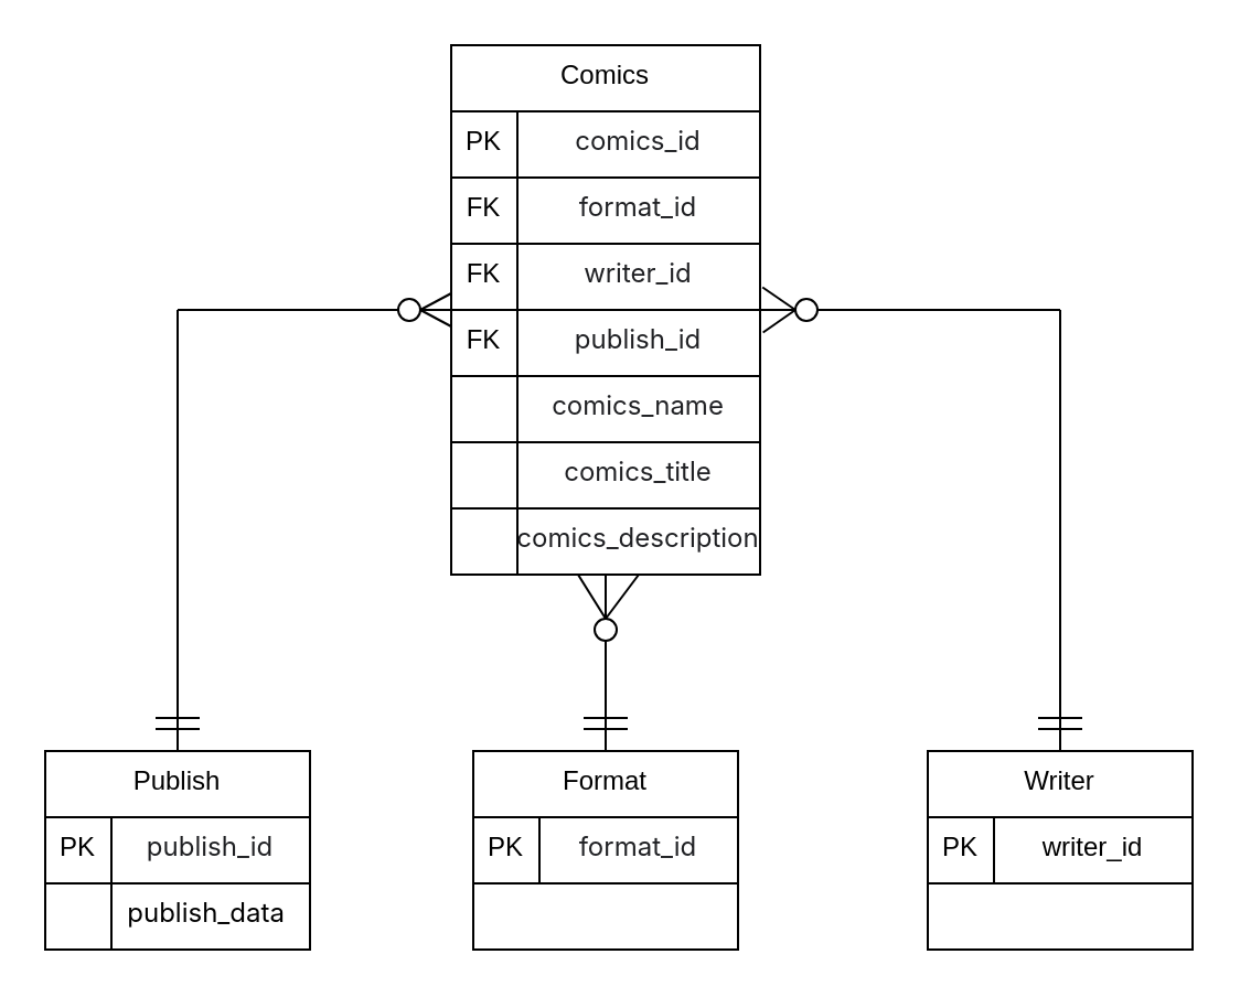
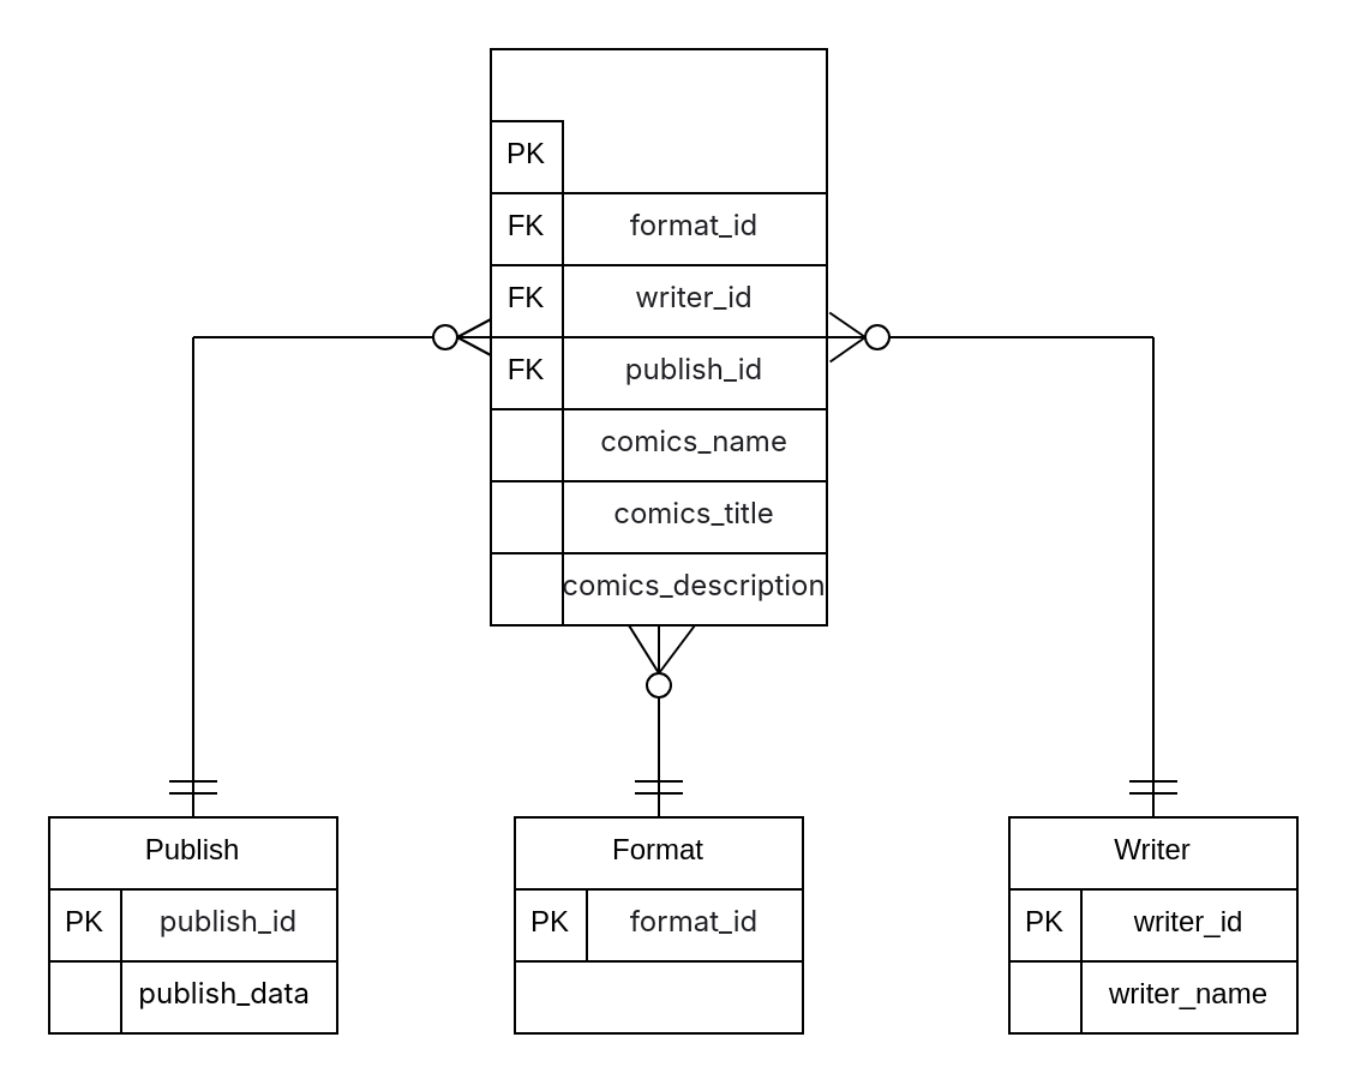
  <mxCell id="0" />
  <mxCell id="1" parent="0" />
  <mxCell id="2" value="" style="rounded=0;whiteSpace=wrap;html=1;" vertex="1" parent="1"><mxGeometry x="420" y="340" width="120" height="90" as="geometry" /></mxCell>
  <mxCell id="3" value="Writer" style="text;whiteSpace=wrap;html=1;strokeColor=default;align=center;" vertex="1" parent="1"><mxGeometry x="420" y="340" width="120" height="30" as="geometry" /></mxCell>
  <mxCell id="4" value="writer_id" style="text;whiteSpace=wrap;html=1;strokeColor=default;align=center;" vertex="1" parent="1"><mxGeometry x="450" y="370" width="90" height="30" as="geometry" /></mxCell>
+ <mxCell id="5" value="writer_name" style="text;whiteSpace=wrap;html=1;strokeColor=default;align=center;" vertex="1" parent="1"><mxGeometry x="450" y="400" width="90" height="30" as="geometry" /></mxCell>
  <mxCell id="6" value="PK" style="text;whiteSpace=wrap;html=1;strokeColor=default;align=center;" vertex="1" parent="1"><mxGeometry x="420" y="370" width="30" height="30" as="geometry" /></mxCell>
  <mxCell id="7" value="" style="rounded=0;whiteSpace=wrap;html=1;" vertex="1" parent="1"><mxGeometry x="20" y="340" width="120" height="90" as="geometry" /></mxCell>
  <mxCell id="8" value="Publish" style="text;whiteSpace=wrap;html=1;strokeColor=default;align=center;" vertex="1" parent="1"><mxGeometry x="20" y="340" width="120" height="30" as="geometry" /></mxCell>
  <mxCell id="9" value="&lt;span style=&quot;color: rgb(32 , 33 , 36) ; font-family: &amp;#34;inter&amp;#34; , sans-serif ; text-align: left ; background-color: rgb(255 , 255 , 255)&quot;&gt;publish_id&lt;/span&gt;" style="text;whiteSpace=wrap;html=1;strokeColor=default;align=center;" vertex="1" parent="1"><mxGeometry x="50" y="370" width="90" height="30" as="geometry" /></mxCell>
  <mxCell id="10" value="&lt;span style=&quot;font-family: &amp;#34;inter&amp;#34; , sans-serif ; text-align: left ; background-color: rgb(255 , 255 , 255)&quot;&gt;publish_data&amp;nbsp;&lt;/span&gt;" style="text;whiteSpace=wrap;html=1;strokeColor=default;align=center;" vertex="1" parent="1"><mxGeometry x="50" y="400" width="90" height="30" as="geometry" /></mxCell>
  <mxCell id="11" value="PK" style="text;whiteSpace=wrap;html=1;strokeColor=default;align=center;" vertex="1" parent="1"><mxGeometry x="20" y="370" width="30" height="30" as="geometry" /></mxCell>
  <mxCell id="12" value="" style="rounded=0;whiteSpace=wrap;html=1;" vertex="1" parent="1"><mxGeometry x="214" y="340" width="120" height="90" as="geometry" /></mxCell>
  <mxCell id="13" value="Format" style="text;whiteSpace=wrap;html=1;strokeColor=default;align=center;" vertex="1" parent="1"><mxGeometry x="214" y="340" width="120" height="30" as="geometry" /></mxCell>
  <mxCell id="14" value="&lt;span style=&quot;color: rgb(32 , 33 , 36) ; font-family: &amp;#34;inter&amp;#34; , sans-serif ; text-align: left ; background-color: rgb(255 , 255 , 255)&quot;&gt;format_id&lt;/span&gt;" style="text;whiteSpace=wrap;html=1;strokeColor=default;align=center;" vertex="1" parent="1"><mxGeometry x="244" y="370" width="90" height="30" as="geometry" /></mxCell>
  <mxCell id="15" value="PK" style="text;whiteSpace=wrap;html=1;strokeColor=default;align=center;" vertex="1" parent="1"><mxGeometry x="214" y="370" width="30" height="30" as="geometry" /></mxCell>
  <mxCell id="16" value="" style="rounded=0;whiteSpace=wrap;html=1;" vertex="1" parent="1"><mxGeometry x="204" y="20" width="140" height="240" as="geometry" /></mxCell>
- <mxCell id="17" value="Comics" style="text;whiteSpace=wrap;html=1;strokeColor=default;align=center;" vertex="1" parent="1"><mxGeometry x="204" y="20" width="140" height="30" as="geometry" /></mxCell>
- <mxCell id="18" value="&lt;span style=&quot;color: rgb(32 , 33 , 36) ; font-family: &amp;#34;inter&amp;#34; , sans-serif ; text-align: left ; background-color: rgb(255 , 255 , 255)&quot;&gt;comics_id&lt;/span&gt;" style="text;whiteSpace=wrap;html=1;strokeColor=default;align=center;" vertex="1" parent="1"><mxGeometry x="234" y="50" width="110" height="30" as="geometry" /></mxCell>
  <mxCell id="19" value="&lt;span style=&quot;color: rgb(32 , 33 , 36) ; font-family: &amp;#34;inter&amp;#34; , sans-serif ; text-align: left ; background-color: rgb(255 , 255 , 255)&quot;&gt;format_id&lt;/span&gt;" style="text;whiteSpace=wrap;html=1;strokeColor=default;align=center;" vertex="1" parent="1"><mxGeometry x="234" y="80" width="110" height="30" as="geometry" /></mxCell>
  <mxCell id="20" value="PK" style="text;whiteSpace=wrap;html=1;strokeColor=default;align=center;" vertex="1" parent="1"><mxGeometry x="204" y="50" width="30" height="30" as="geometry" /></mxCell>
  <mxCell id="21" value="FK" style="text;whiteSpace=wrap;html=1;strokeColor=default;align=center;" vertex="1" parent="1"><mxGeometry x="204" y="80" width="30" height="30" as="geometry" /></mxCell>
  <mxCell id="22" value="&lt;span style=&quot;color: rgb(32 , 33 , 36) ; font-family: &amp;#34;inter&amp;#34; , sans-serif ; text-align: left ; background-color: rgb(255 , 255 , 255)&quot;&gt;writer_id&lt;/span&gt;" style="text;whiteSpace=wrap;html=1;strokeColor=default;align=center;" vertex="1" parent="1"><mxGeometry x="234" y="110" width="110" height="30" as="geometry" /></mxCell>
  <mxCell id="23" value="FK" style="text;whiteSpace=wrap;html=1;strokeColor=default;align=center;" vertex="1" parent="1"><mxGeometry x="204" y="110" width="30" height="30" as="geometry" /></mxCell>
  <mxCell id="24" value="&lt;span style=&quot;color: rgb(32 , 33 , 36) ; font-family: &amp;#34;inter&amp;#34; , sans-serif ; text-align: left ; background-color: rgb(255 , 255 , 255)&quot;&gt;publish_id&lt;/span&gt;" style="text;whiteSpace=wrap;html=1;strokeColor=default;align=center;" vertex="1" parent="1"><mxGeometry x="234" y="140" width="110" height="30" as="geometry" /></mxCell>
  <mxCell id="25" value="FK" style="text;whiteSpace=wrap;html=1;strokeColor=default;align=center;" vertex="1" parent="1"><mxGeometry x="204" y="140" width="30" height="30" as="geometry" /></mxCell>
  <mxCell id="26" value="&lt;span style=&quot;color: rgb(32 , 33 , 36) ; font-family: &amp;#34;inter&amp;#34; , sans-serif ; text-align: left ; background-color: rgb(255 , 255 , 255)&quot;&gt;comics_name&lt;/span&gt;" style="text;whiteSpace=wrap;html=1;strokeColor=default;align=center;" vertex="1" parent="1"><mxGeometry x="234" y="170" width="110" height="30" as="geometry" /></mxCell>
  <mxCell id="27" value="" style="text;whiteSpace=wrap;html=1;strokeColor=default;align=center;" vertex="1" parent="1"><mxGeometry x="204" y="170" width="30" height="30" as="geometry" /></mxCell>
  <mxCell id="28" value="&lt;span style=&quot;color: rgb(32 , 33 , 36) ; font-family: &amp;#34;inter&amp;#34; , sans-serif ; text-align: left ; background-color: rgb(255 , 255 , 255)&quot;&gt;comics_title&lt;/span&gt;" style="text;whiteSpace=wrap;html=1;strokeColor=default;align=center;" vertex="1" parent="1"><mxGeometry x="234" y="200" width="110" height="30" as="geometry" /></mxCell>
  <mxCell id="29" value="" style="text;whiteSpace=wrap;html=1;strokeColor=default;align=center;" vertex="1" parent="1"><mxGeometry x="204" y="200" width="30" height="30" as="geometry" /></mxCell>
  <mxCell id="30" value="" style="text;whiteSpace=wrap;html=1;strokeColor=default;align=center;" vertex="1" parent="1"><mxGeometry x="204" y="200" width="30" height="30" as="geometry" /></mxCell>
  <mxCell id="31" value="&lt;span style=&quot;color: rgb(32 , 33 , 36) ; font-family: &amp;#34;inter&amp;#34; , sans-serif ; text-align: left ; background-color: rgb(255 , 255 , 255)&quot;&gt;comics_description&lt;/span&gt;" style="text;whiteSpace=wrap;html=1;strokeColor=default;align=center;" vertex="1" parent="1"><mxGeometry x="234" y="230" width="110" height="30" as="geometry" /></mxCell>
  <mxCell id="32" value="" style="text;whiteSpace=wrap;html=1;strokeColor=default;align=center;" vertex="1" parent="1"><mxGeometry x="204" y="230" width="30" height="30" as="geometry" /></mxCell>
  <mxCell id="33" value="" style="endArrow=none;html=1;rounded=0;exitX=0;exitY=0.5;exitDx=0;exitDy=0;startArrow=none;" edge="1" parent="1" source="53"><mxGeometry width="50" height="50" relative="1" as="geometry"><mxPoint x="150" y="10" as="sourcePoint" /><mxPoint x="80" y="140" as="targetPoint" /></mxGeometry></mxCell>
  <mxCell id="34" value="" style="endArrow=none;html=1;rounded=0;entryX=0.5;entryY=0;entryDx=0;entryDy=0;" edge="1" parent="1" target="8"><mxGeometry width="50" height="50" relative="1" as="geometry"><mxPoint x="80" y="140" as="sourcePoint" /><mxPoint x="300" y="250" as="targetPoint" /></mxGeometry></mxCell>
  <mxCell id="35" value="" style="endArrow=none;html=1;rounded=0;entryX=0.5;entryY=0;entryDx=0;entryDy=0;startArrow=none;" edge="1" parent="1" source="55" target="13"><mxGeometry width="50" height="50" relative="1" as="geometry"><mxPoint x="274" y="260" as="sourcePoint" /><mxPoint x="300" y="250" as="targetPoint" /></mxGeometry></mxCell>
  <mxCell id="36" value="" style="endArrow=none;html=1;rounded=0;exitX=0.5;exitY=0;exitDx=0;exitDy=0;startArrow=none;" edge="1" parent="1" source="3"><mxGeometry width="50" height="50" relative="1" as="geometry"><mxPoint x="480" y="310" as="sourcePoint" /><mxPoint x="480" y="140" as="targetPoint" /></mxGeometry></mxCell>
  <mxCell id="37" value="" style="endArrow=none;html=1;rounded=0;entryX=1;entryY=0;entryDx=0;entryDy=0;startArrow=none;" edge="1" parent="1" source="42" target="24"><mxGeometry width="50" height="50" relative="1" as="geometry"><mxPoint x="480" y="140" as="sourcePoint" /><mxPoint x="300" y="250" as="targetPoint" /></mxGeometry></mxCell>
  <mxCell id="38" value="" style="endArrow=none;html=1;rounded=0;" edge="1" parent="1"><mxGeometry width="50" height="50" relative="1" as="geometry"><mxPoint x="490" y="330" as="sourcePoint" /><mxPoint x="470" y="330" as="targetPoint" /></mxGeometry></mxCell>
  <mxCell id="39" value="" style="endArrow=none;html=1;rounded=0;" edge="1" parent="1"><mxGeometry width="50" height="50" relative="1" as="geometry"><mxPoint x="490" y="325" as="sourcePoint" /><mxPoint x="470" y="325" as="targetPoint" /></mxGeometry></mxCell>
  <mxCell id="40" value="" style="endArrow=none;html=1;rounded=0;exitX=1.012;exitY=0.341;exitDx=0;exitDy=0;exitPerimeter=0;" edge="1" parent="1" source="24"><mxGeometry width="50" height="50" relative="1" as="geometry"><mxPoint x="430" y="160" as="sourcePoint" /><mxPoint x="360" y="140" as="targetPoint" /></mxGeometry></mxCell>
  <mxCell id="41" value="" style="endArrow=none;html=1;rounded=0;exitX=1.01;exitY=0.659;exitDx=0;exitDy=0;exitPerimeter=0;" edge="1" parent="1" source="22"><mxGeometry width="50" height="50" relative="1" as="geometry"><mxPoint x="430" y="160" as="sourcePoint" /><mxPoint x="360" y="140" as="targetPoint" /></mxGeometry></mxCell>
  <mxCell id="42" value="" style="ellipse;whiteSpace=wrap;html=1;aspect=fixed;strokeColor=default;align=center;" vertex="1" parent="1"><mxGeometry x="360" y="135" width="10" height="10" as="geometry" /></mxCell>
  <mxCell id="43" value="" style="endArrow=none;html=1;rounded=0;entryX=1;entryY=0.5;entryDx=0;entryDy=0;" edge="1" parent="1" target="42"><mxGeometry width="50" height="50" relative="1" as="geometry"><mxPoint x="480" y="140" as="sourcePoint" /><mxPoint x="344" y="140" as="targetPoint" /></mxGeometry></mxCell>
  <mxCell id="44" value="" style="group" vertex="1" connectable="0" parent="1"><mxGeometry x="70" y="325" width="20" height="5" as="geometry" /></mxCell>
  <mxCell id="45" value="" style="endArrow=none;html=1;rounded=0;" edge="1" parent="44"><mxGeometry width="50" height="50" relative="1" as="geometry"><mxPoint x="20" y="5" as="sourcePoint" /><mxPoint y="5" as="targetPoint" /></mxGeometry></mxCell>
  <mxCell id="46" value="" style="endArrow=none;html=1;rounded=0;" edge="1" parent="44"><mxGeometry width="50" height="50" relative="1" as="geometry"><mxPoint x="20" as="sourcePoint" /><mxPoint as="targetPoint" /></mxGeometry></mxCell>
  <mxCell id="47" value="" style="endArrow=none;html=1;rounded=0;entryX=0.5;entryY=1;entryDx=0;entryDy=0;" edge="1" parent="1" target="31"><mxGeometry width="50" height="50" relative="1" as="geometry"><mxPoint x="274" y="280" as="sourcePoint" /><mxPoint x="289" y="250" as="targetPoint" /></mxGeometry></mxCell>
  <mxCell id="48" value="" style="endArrow=none;html=1;rounded=0;exitX=0.25;exitY=1;exitDx=0;exitDy=0;" edge="1" parent="1" source="31"><mxGeometry width="50" height="50" relative="1" as="geometry"><mxPoint x="265.5" y="250" as="sourcePoint" /><mxPoint x="274" y="280" as="targetPoint" /></mxGeometry></mxCell>
  <mxCell id="49" value="" style="endArrow=none;html=1;rounded=0;" edge="1" parent="1"><mxGeometry x="404" y="345" width="50" height="50" as="geometry"><mxPoint x="284" y="330" as="sourcePoint" /><mxPoint x="264" y="330" as="targetPoint" /></mxGeometry></mxCell>
  <mxCell id="50" value="" style="endArrow=none;html=1;rounded=0;" edge="1" parent="1"><mxGeometry x="404" y="345" width="50" height="50" as="geometry"><mxPoint x="284" y="325" as="sourcePoint" /><mxPoint x="264" y="325" as="targetPoint" /></mxGeometry></mxCell>
  <mxCell id="51" value="" style="endArrow=none;html=1;rounded=0;entryX=0;entryY=0.75;entryDx=0;entryDy=0;" edge="1" parent="1" target="23"><mxGeometry width="50" height="50" relative="1" as="geometry"><mxPoint x="190" y="140" as="sourcePoint" /><mxPoint x="240" y="90" as="targetPoint" /></mxGeometry></mxCell>
  <mxCell id="52" value="" style="endArrow=none;html=1;rounded=0;entryX=0;entryY=0.25;entryDx=0;entryDy=0;" edge="1" parent="1" target="25"><mxGeometry width="50" height="50" relative="1" as="geometry"><mxPoint x="190" y="140" as="sourcePoint" /><mxPoint x="240" y="90" as="targetPoint" /></mxGeometry></mxCell>
  <mxCell id="53" value="" style="ellipse;whiteSpace=wrap;html=1;aspect=fixed;strokeColor=default;align=center;" vertex="1" parent="1"><mxGeometry x="180" y="135" width="10" height="10" as="geometry" /></mxCell>
  <mxCell id="54" value="" style="endArrow=none;html=1;rounded=0;exitX=0;exitY=1;exitDx=0;exitDy=0;" edge="1" parent="1" source="23" target="53"><mxGeometry width="50" height="50" relative="1" as="geometry"><mxPoint x="204" y="140" as="sourcePoint" /><mxPoint x="80" y="140" as="targetPoint" /></mxGeometry></mxCell>
  <mxCell id="55" value="" style="ellipse;whiteSpace=wrap;html=1;aspect=fixed;strokeColor=default;align=center;" vertex="1" parent="1"><mxGeometry x="269" y="280" width="10" height="10" as="geometry" /></mxCell>
  <mxCell id="56" value="" style="endArrow=none;html=1;rounded=0;entryX=0.5;entryY=0;entryDx=0;entryDy=0;" edge="1" parent="1" target="55"><mxGeometry width="50" height="50" relative="1" as="geometry"><mxPoint x="274" y="260" as="sourcePoint" /><mxPoint x="274" y="340" as="targetPoint" /></mxGeometry></mxCell>
